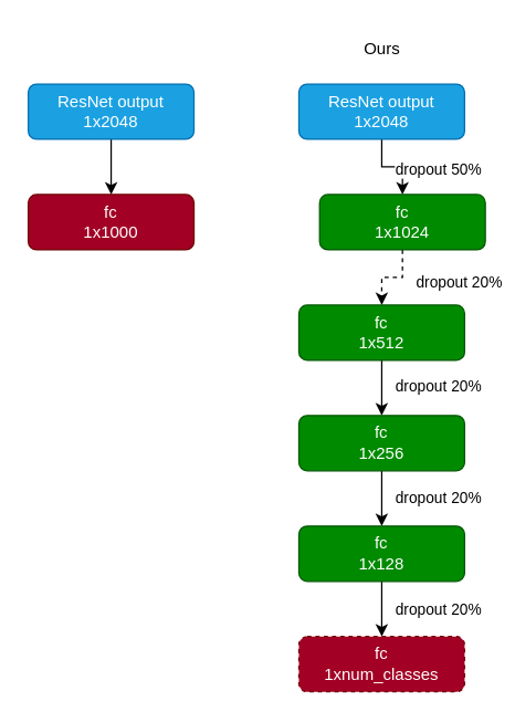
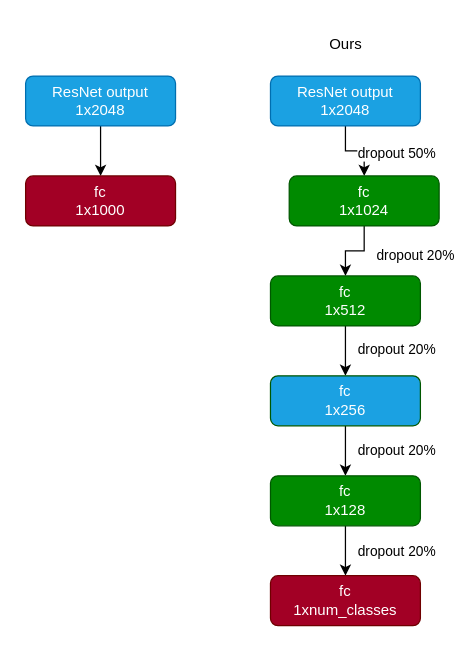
  <mxCell id="0" />
  <mxCell id="1" parent="0" />
  <mxCell id="2" style="edgeStyle=orthogonalEdgeStyle;rounded=0;orthogonalLoop=1;jettySize=auto;html=1;" parent="1" source="4" target="7" edge="1"><mxGeometry relative="1" as="geometry" /></mxCell>
  <mxCell id="3" value="dropout 50%" style="edgeLabel;html=1;align=center;verticalAlign=middle;resizable=0;points=[];" parent="2" vertex="1" connectable="0"><mxGeometry x="-0.583" relative="1" as="geometry"><mxPoint x="40" y="10" as="offset" /></mxGeometry></mxCell>
  <mxCell id="4" value="ResNet output&lt;div&gt;1x2048&lt;/div&gt;" style="rounded=1;whiteSpace=wrap;html=1;fillColor=#1ba1e2;fontColor=#ffffff;strokeColor=#006EAF;" parent="1" vertex="1"><mxGeometry x="216" y="60" width="120" height="40" as="geometry" /></mxCell>
- <mxCell id="5" style="edgeStyle=orthogonalEdgeStyle;rounded=0;orthogonalLoop=1;jettySize=auto;html=1;dashed=1;" parent="1" source="7" target="10" edge="1"><mxGeometry relative="1" as="geometry" /></mxCell>
+ <mxCell id="5" style="edgeStyle=orthogonalEdgeStyle;rounded=0;orthogonalLoop=1;jettySize=auto;html=1;" parent="1" source="7" target="10" edge="1"><mxGeometry relative="1" as="geometry" /></mxCell>
  <mxCell id="6" value="dropout 20%" style="edgeLabel;html=1;align=center;verticalAlign=middle;resizable=0;points=[];" parent="5" vertex="1" connectable="0"><mxGeometry x="-0.64" relative="1" as="geometry"><mxPoint x="40" y="13" as="offset" /></mxGeometry></mxCell>
  <mxCell id="7" value="fc&lt;div&gt;1x1024&lt;/div&gt;" style="rounded=1;whiteSpace=wrap;html=1;fillColor=#008a00;fontColor=#ffffff;strokeColor=#005700;" parent="1" vertex="1"><mxGeometry x="231" y="140" width="120" height="40" as="geometry" /></mxCell>
  <mxCell id="8" style="edgeStyle=orthogonalEdgeStyle;rounded=0;orthogonalLoop=1;jettySize=auto;html=1;" parent="1" source="10" target="13" edge="1"><mxGeometry relative="1" as="geometry" /></mxCell>
  <mxCell id="9" value="dropout 20%" style="edgeLabel;html=1;align=center;verticalAlign=middle;resizable=0;points=[];" parent="8" vertex="1" connectable="0"><mxGeometry x="0.094" y="-1" relative="1" as="geometry"><mxPoint x="41" y="-4" as="offset" /></mxGeometry></mxCell>
  <mxCell id="10" value="fc&lt;div&gt;1x512&lt;/div&gt;" style="rounded=1;whiteSpace=wrap;html=1;fillColor=#008a00;fontColor=#ffffff;strokeColor=#005700;" parent="1" vertex="1"><mxGeometry x="216" y="220" width="120" height="40" as="geometry" /></mxCell>
  <mxCell id="11" style="edgeStyle=orthogonalEdgeStyle;rounded=0;orthogonalLoop=1;jettySize=auto;html=1;" parent="1" source="13" target="16" edge="1"><mxGeometry relative="1" as="geometry" /></mxCell>
  <mxCell id="12" value="dropout 20%" style="edgeLabel;html=1;align=center;verticalAlign=middle;resizable=0;points=[];" parent="11" vertex="1" connectable="0"><mxGeometry x="0.274" y="1" relative="1" as="geometry"><mxPoint x="39" y="-6" as="offset" /></mxGeometry></mxCell>
- <mxCell id="13" value="fc&lt;div&gt;1x256&lt;/div&gt;" style="rounded=1;whiteSpace=wrap;html=1;fillColor=#008a00;fontColor=#ffffff;strokeColor=#005700;" parent="1" vertex="1"><mxGeometry x="216" y="300" width="120" height="40" as="geometry" /></mxCell>
+ <mxCell id="13" value="fc&lt;div&gt;1x256&lt;/div&gt;" style="rounded=1;whiteSpace=wrap;html=1;fillColor=#1ba1e2;fontColor=#ffffff;strokeColor=#005700;" parent="1" vertex="1"><mxGeometry x="216" y="300" width="120" height="40" as="geometry" /></mxCell>
  <mxCell id="14" style="edgeStyle=orthogonalEdgeStyle;rounded=0;orthogonalLoop=1;jettySize=auto;html=1;" parent="1" source="16" target="17" edge="1"><mxGeometry relative="1" as="geometry" /></mxCell>
  <mxCell id="15" value="dropout 20%" style="edgeLabel;html=1;align=center;verticalAlign=middle;resizable=0;points=[];" parent="14" vertex="1" connectable="0"><mxGeometry x="-0.651" relative="1" as="geometry"><mxPoint x="40" y="13" as="offset" /></mxGeometry></mxCell>
  <mxCell id="16" value="fc&lt;div&gt;1x128&lt;/div&gt;" style="rounded=1;whiteSpace=wrap;html=1;fillColor=#008a00;fontColor=#ffffff;strokeColor=#005700;" parent="1" vertex="1"><mxGeometry x="216" y="380" width="120" height="40" as="geometry" /></mxCell>
- <mxCell id="17" value="fc&lt;div&gt;1xnum_classes&lt;/div&gt;" style="rounded=1;whiteSpace=wrap;html=1;fillColor=#a20025;fontColor=#ffffff;strokeColor=#6F0000;dashed=1;" parent="1" vertex="1"><mxGeometry x="216" y="460" width="120" height="40" as="geometry" /></mxCell>
+ <mxCell id="17" value="fc&lt;div&gt;1xnum_classes&lt;/div&gt;" style="rounded=1;whiteSpace=wrap;html=1;fillColor=#a20025;fontColor=#ffffff;strokeColor=#6F0000;" parent="1" vertex="1"><mxGeometry x="216" y="460" width="120" height="40" as="geometry" /></mxCell>
  <mxCell id="18" style="edgeStyle=orthogonalEdgeStyle;rounded=0;orthogonalLoop=1;jettySize=auto;html=1;" parent="1" source="19" target="20" edge="1"><mxGeometry relative="1" as="geometry" /></mxCell>
  <mxCell id="19" value="ResNet output&lt;div&gt;1x2048&lt;/div&gt;" style="rounded=1;whiteSpace=wrap;html=1;fillColor=#1ba1e2;fontColor=#ffffff;strokeColor=#006EAF;" parent="1" vertex="1"><mxGeometry x="20" y="60" width="120" height="40" as="geometry" /></mxCell>
  <mxCell id="20" value="fc&lt;div&gt;1x1000&lt;/div&gt;" style="rounded=1;whiteSpace=wrap;html=1;fillColor=#a20025;fontColor=#ffffff;strokeColor=#6F0000;" parent="1" vertex="1"><mxGeometry x="20" y="140" width="120" height="40" as="geometry" /></mxCell>
  <mxCell id="21" value="Ours" style="text;html=1;align=center;verticalAlign=middle;resizable=0;points=[];autosize=1;strokeColor=none;fillColor=none;" parent="1" vertex="1"><mxGeometry x="251" y="20" width="50" height="30" as="geometry" /></mxCell>
